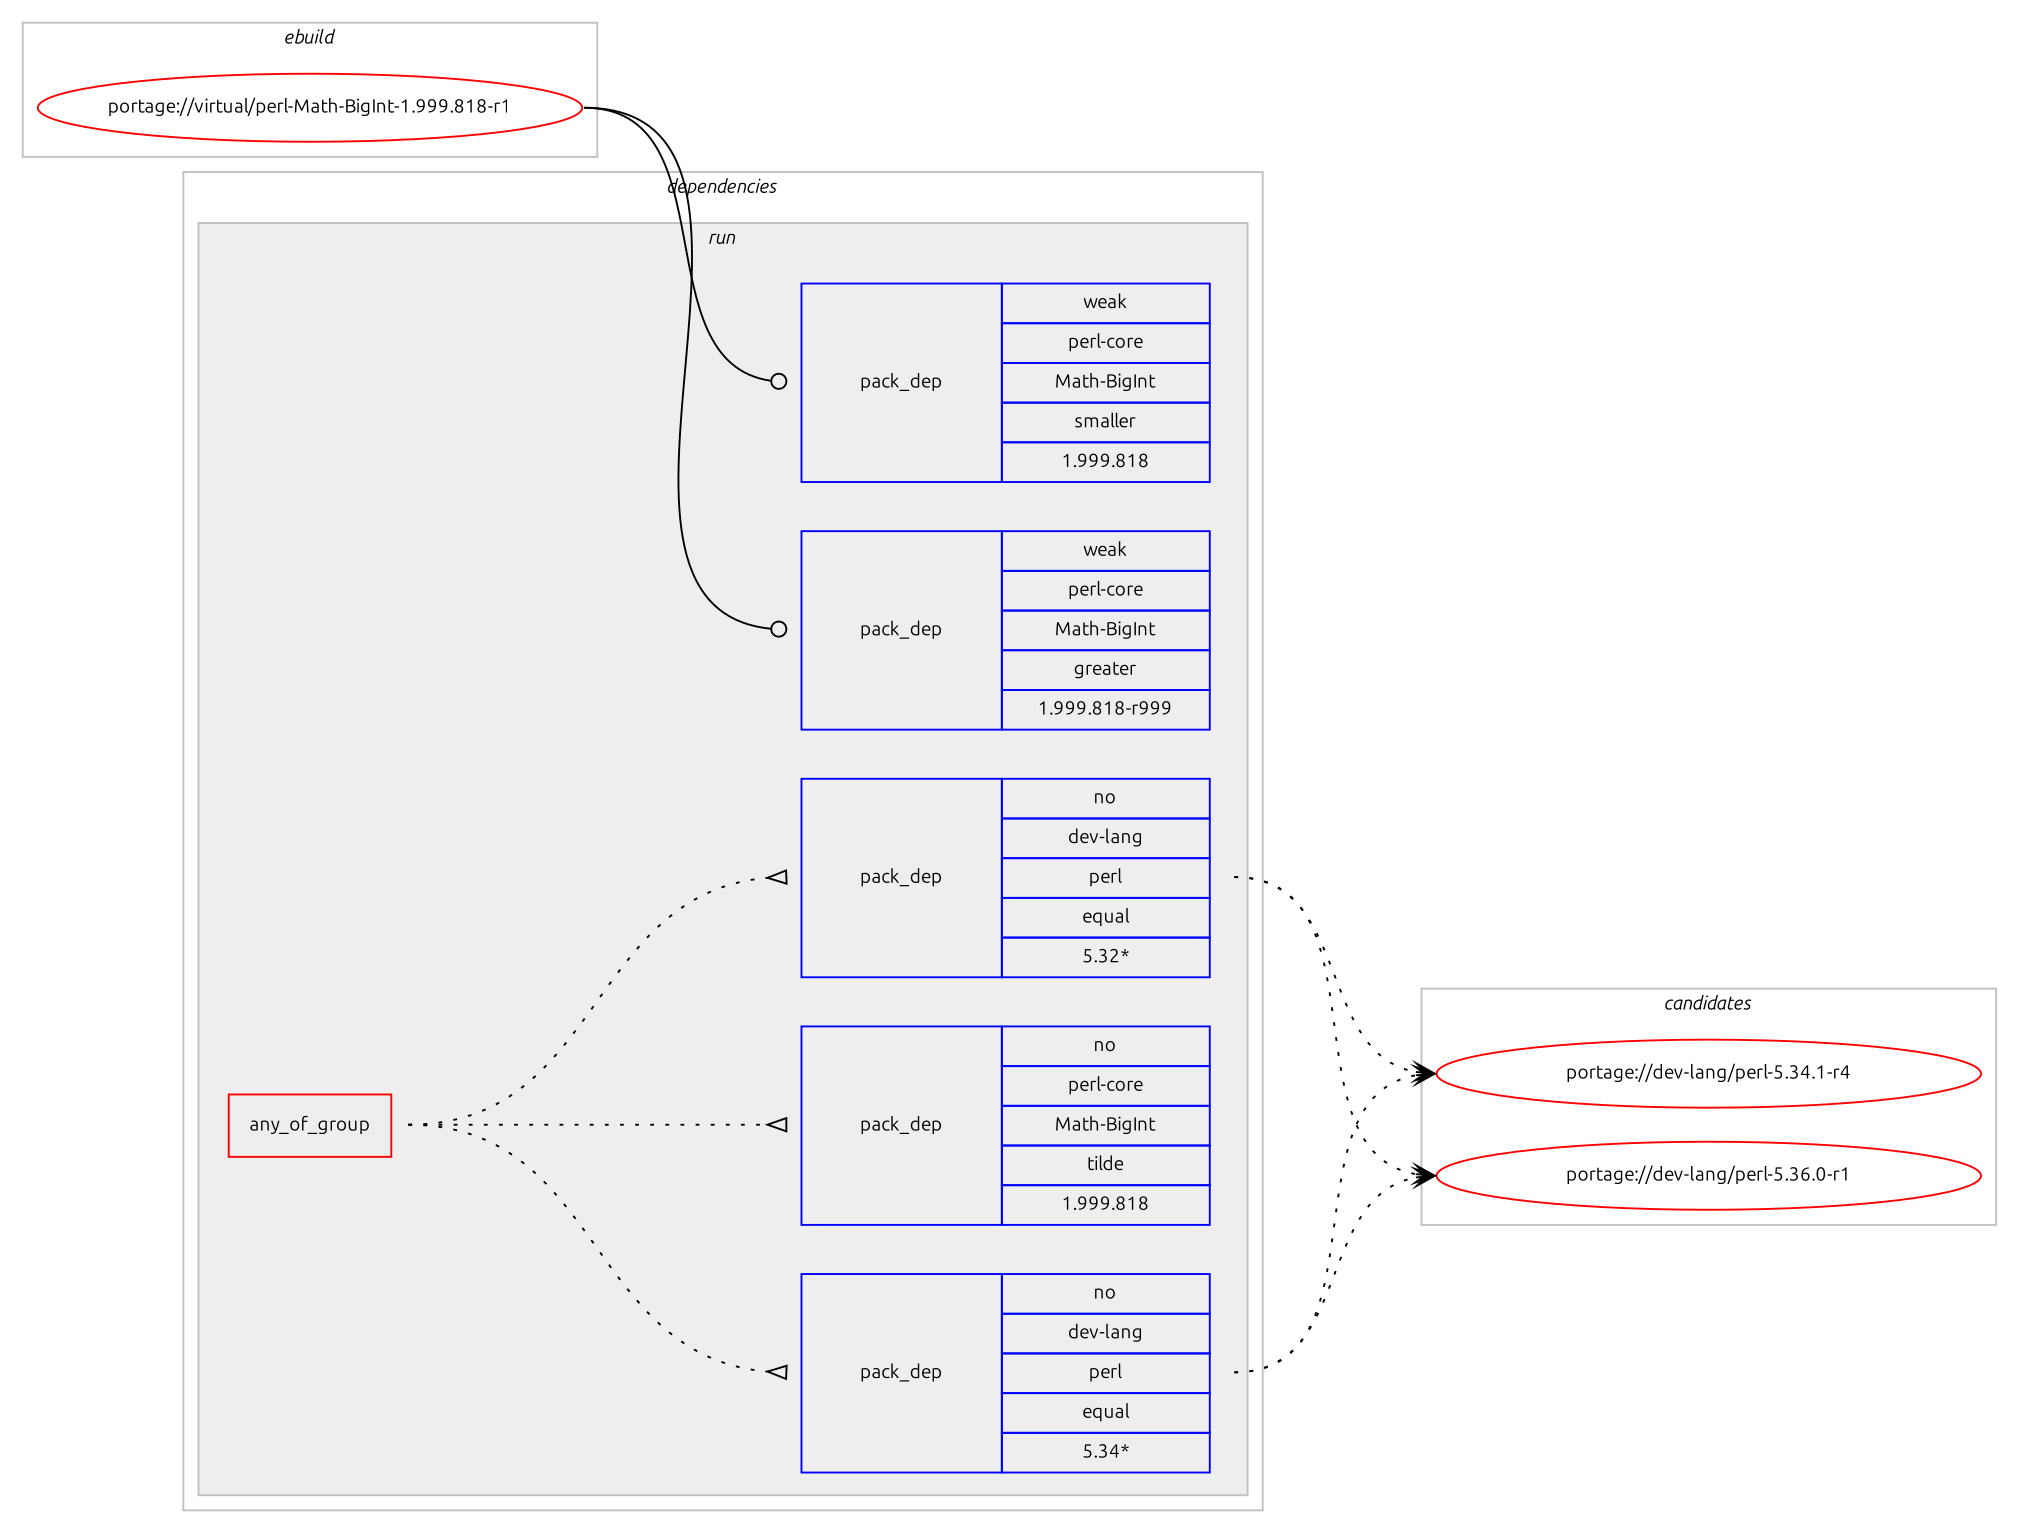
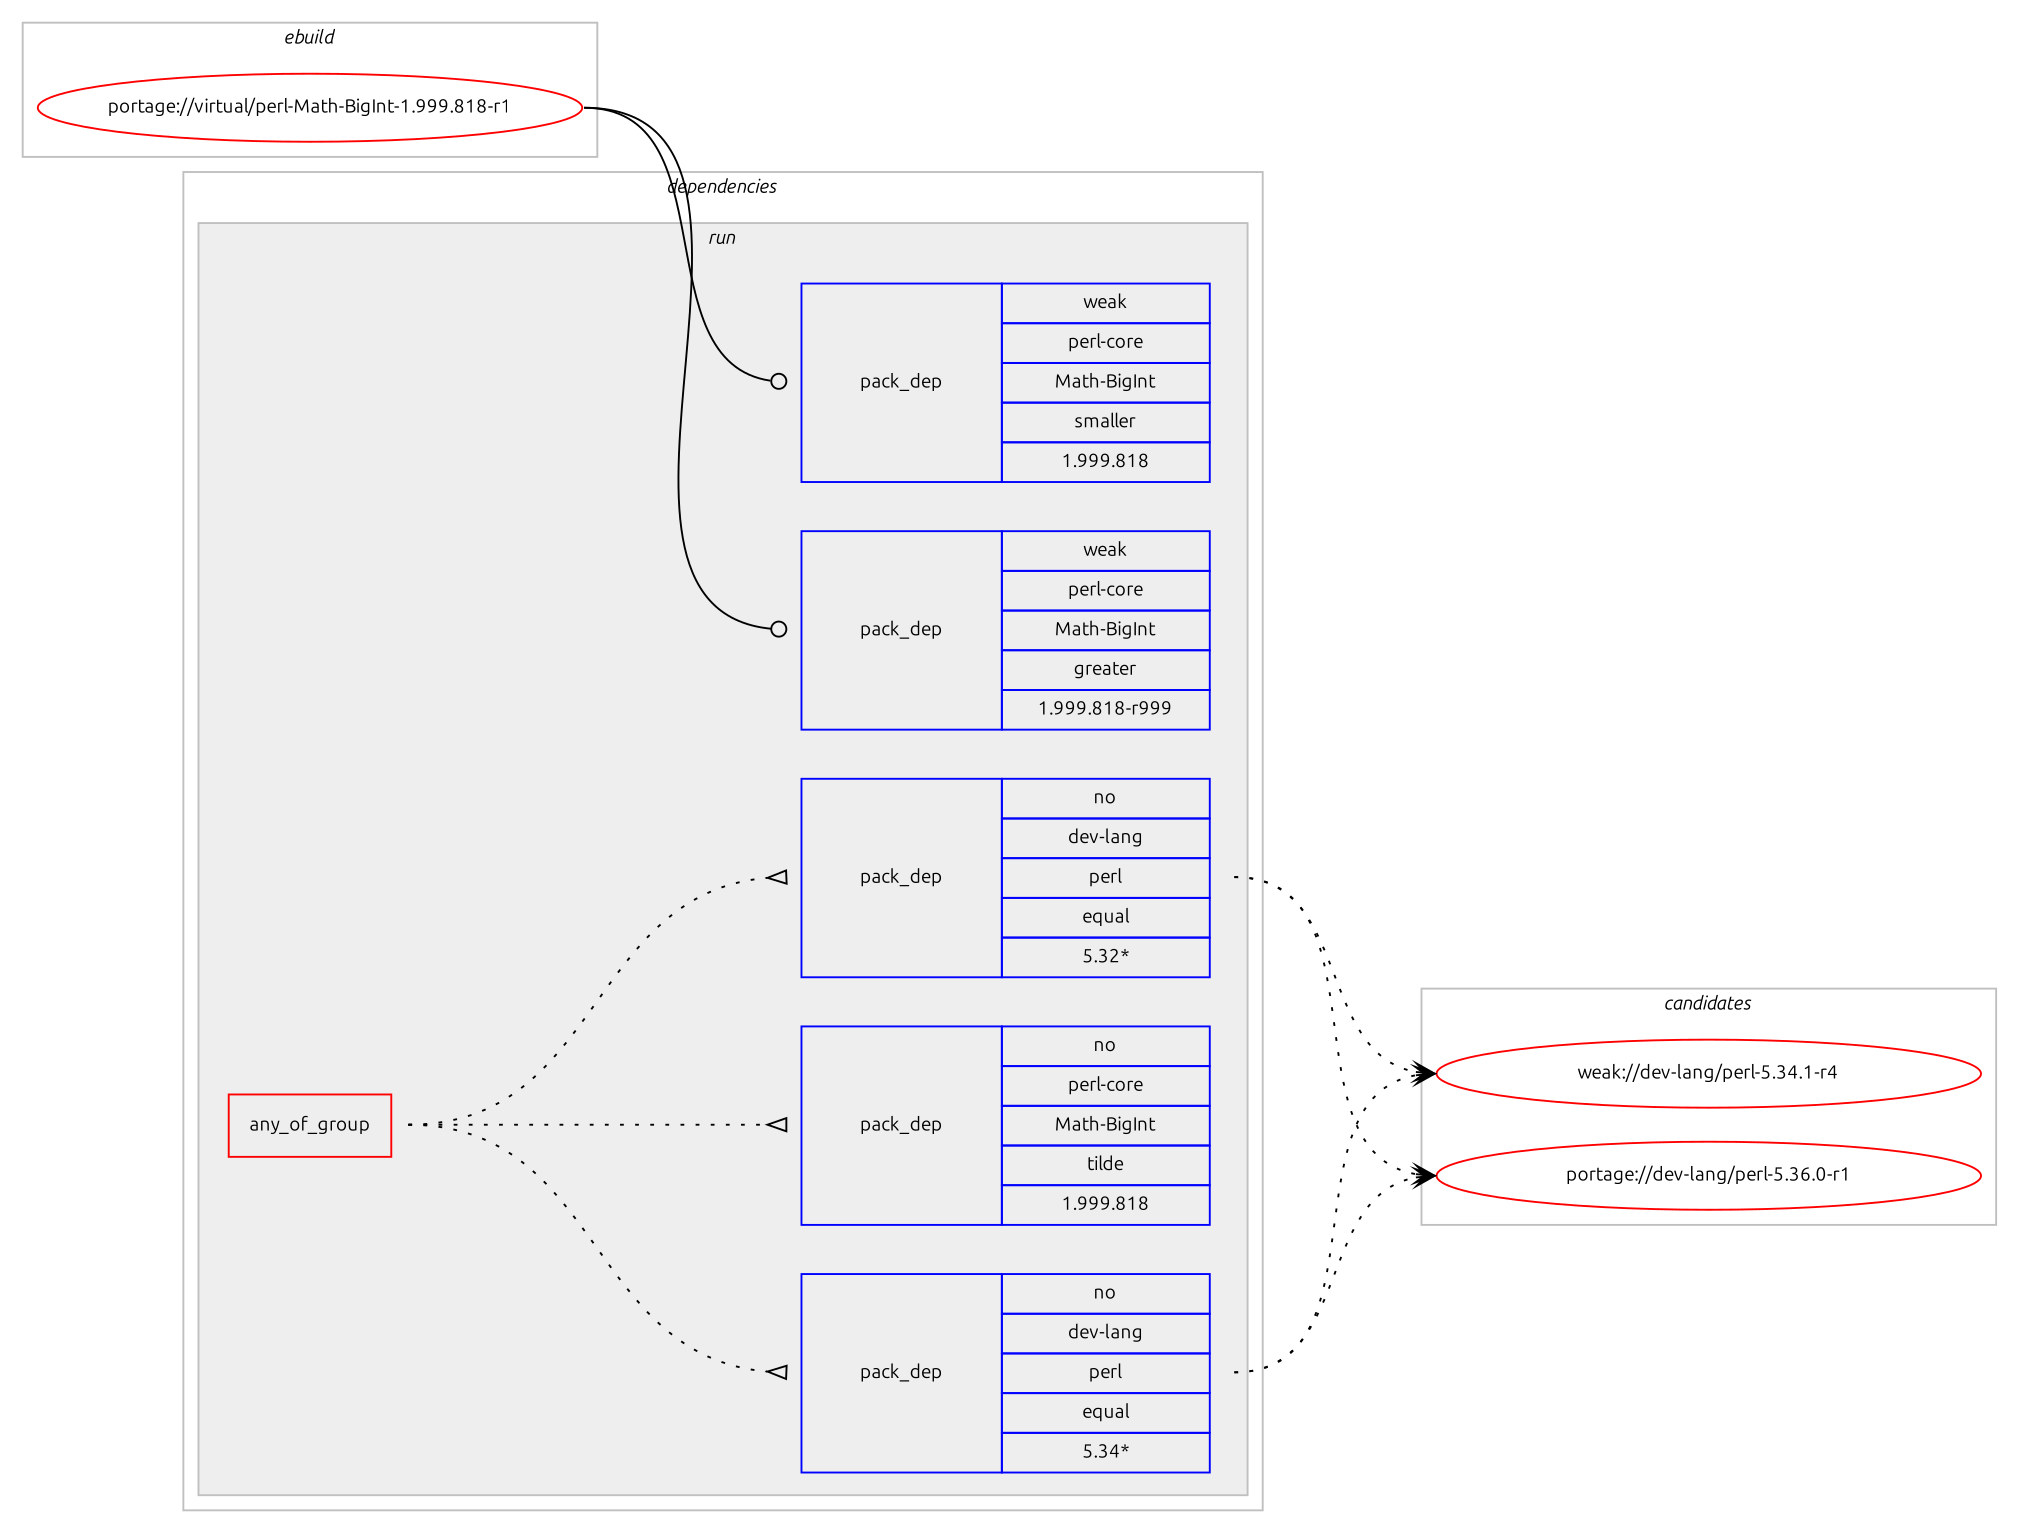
  digraph {
    compound=true
    concentrate=true
    fontname=Ubuntu
    fontsize=10
    newrank=true
    rankdir=LR
    ranksep=1.5
    node [color=blue fontname=Ubuntu fontsize=10 shape=none]
    edge [arrowhead=vee fontname=Ubuntu headport=w style=dotted tailport=e weight=20]
    n1 [color=red label="portage://virtual/perl-Math-BigInt-1.999.818-r1" width=4 shape=""]
    n2 [label=<<TABLE BORDER="0" CELLBORDER="1" CELLSPACING="0" CELLPADDING="4" WIDTH="220"><TR><TD ROWSPAN="6" CELLPADDING="30">pack_dep</TD></TR><TR><TD WIDTH="110">no</TD></TR><TR><TD>dev-lang</TD></TR><TR><TD>perl</TD></TR><TR><TD>equal</TD></TR><TR><TD>5.34*</TD></TR></TABLE>>]
    n3 [label=<<TABLE BORDER="0" CELLBORDER="1" CELLSPACING="0" CELLPADDING="4" WIDTH="220"><TR><TD ROWSPAN="6" CELLPADDING="30">pack_dep</TD></TR><TR><TD WIDTH="110">no</TD></TR><TR><TD>dev-lang</TD></TR><TR><TD>perl</TD></TR><TR><TD>equal</TD></TR><TR><TD>5.32*</TD></TR></TABLE>>]
    n4 [label=<<TABLE BORDER="0" CELLBORDER="1" CELLSPACING="0" CELLPADDING="4" WIDTH="220"><TR><TD ROWSPAN="6" CELLPADDING="30">pack_dep</TD></TR><TR><TD WIDTH="110">no</TD></TR><TR><TD>perl-core</TD></TR><TR><TD>Math-BigInt</TD></TR><TR><TD>tilde</TD></TR><TR><TD>1.999.818</TD></TR></TABLE>>]
    n5 [color=red label=<<TABLE BORDER="0" CELLBORDER="1" CELLSPACING="0" CELLPADDING="4"><TR><TD CELLPADDING="10">any_of_group</TD></TR></TABLE>>]
    n6 [label=<<TABLE BORDER="0" CELLBORDER="1" CELLSPACING="0" CELLPADDING="4" WIDTH="220"><TR><TD ROWSPAN="6" CELLPADDING="30">pack_dep</TD></TR><TR><TD WIDTH="110">weak</TD></TR><TR><TD>perl-core</TD></TR><TR><TD>Math-BigInt</TD></TR><TR><TD>greater</TD></TR><TR><TD>1.999.818-r999</TD></TR></TABLE>>]
    n7 [label=<<TABLE BORDER="0" CELLBORDER="1" CELLSPACING="0" CELLPADDING="4" WIDTH="220"><TR><TD ROWSPAN="6" CELLPADDING="30">pack_dep</TD></TR><TR><TD WIDTH="110">weak</TD></TR><TR><TD>perl-core</TD></TR><TR><TD>Math-BigInt</TD></TR><TR><TD>smaller</TD></TR><TR><TD>1.999.818</TD></TR></TABLE>>]
-   n8 [color=red label="portage://dev-lang/perl-5.34.1-r4" width=4 shape=""]
+   n8 [color=red label="weak://dev-lang/perl-5.34.1-r4" width=4 shape=""]
    n9 [color=red label="portage://dev-lang/perl-5.36.0-r1" width=4 shape=""]
    subgraph cluster_1 {
      color=gray
      label=<<i>ebuild</i>>
      rank=same
      n1
    }
    subgraph cluster_2 {
      color=gray
      label=<<i>dependencies</i>>
      subgraph cluster_3 {
        color=gray
        fillcolor="#eeeeee"
        label=<<i>compile</i>>
        style=filled
      }
      subgraph cluster_4 {
        color=gray
        fillcolor="#eeeeee"
        label=<<i>compile and run</i>>
        style=filled
      }
      subgraph cluster_5 {
        color=gray
        fillcolor="#eeeeee"
        label=<<i>run</i>>
        style=filled
        subgraph sub_6 {
          color=gray
          fillcolor="#eeeeee"
          label=<<i>run</i>>
          style=filled
          n5
          subgraph sub_7 {
            color=gray
            fillcolor="#eeeeee"
            label=<<i>run</i>>
            style=filled
            n2
          }
          subgraph sub_8 {
            color=gray
            fillcolor="#eeeeee"
            label=<<i>run</i>>
            style=filled
            n3
          }
          subgraph sub_9 {
            color=gray
            fillcolor="#eeeeee"
            label=<<i>run</i>>
            style=filled
            n4
          }
        }
        subgraph sub_10 {
          color=gray
          fillcolor="#eeeeee"
          label=<<i>run</i>>
          style=filled
          n6
        }
        subgraph sub_11 {
          color=gray
          fillcolor="#eeeeee"
          label=<<i>run</i>>
          style=filled
          n7
        }
      }
    }
    subgraph cluster_12 {
      color=gray
      label=<<i>candidates</i>>
      rank=same
      subgraph sub_13 {
        color=black
        label=<<i>candidates</i>>
        nodesep=1
        rank=same
        n8
        n9
      }
      subgraph sub_14 {
        color=black
        label=<<i>candidates</i>>
        nodesep=1
        rank=same
        n8
        n9
      }
      subgraph sub_15 {
        color=black
        label=<<i>candidates</i>>
        nodesep=1
        rank=same
      }
      subgraph sub_16 {
        color=black
        label=<<i>candidates</i>>
        nodesep=1
        rank=same
      }
      subgraph sub_17 {
        color=black
        label=<<i>candidates</i>>
        nodesep=1
        rank=same
      }
    }
    n1 -> n6 [arrowhead=odot style=solid]
    n1 -> n7 [arrowhead=odot style=solid]
    n2 -> n8 [weight=100]
    n2 -> n9 [weight=100]
    n3 -> n8 [weight=100]
    n3 -> n9 [weight=100]
    n5 -> n2 [arrowhead=oinv]
    n5 -> n3 [arrowhead=oinv]
    n5 -> n4 [arrowhead=oinv]
  }
